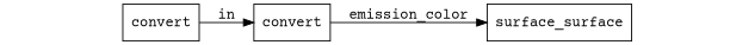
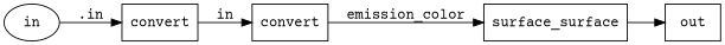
  digraph {
    fontname="Courier Prime"
    rankdir=LR
    node [fontname="Courier Prime" shape=box]
    edge [fontname="Courier Prime"]
    n1 [label=surface_surface]
+   n2 [label=out]
    n3 [label=convert]
    n4 [label=convert]
+   n5 [label=in shape=ellipse]
+   n1 -> n2
    n3 -> n1 [label=emission_color]
    n4 -> n3 [label=in]
+   n5 -> n4 [label=".in"]
  }
